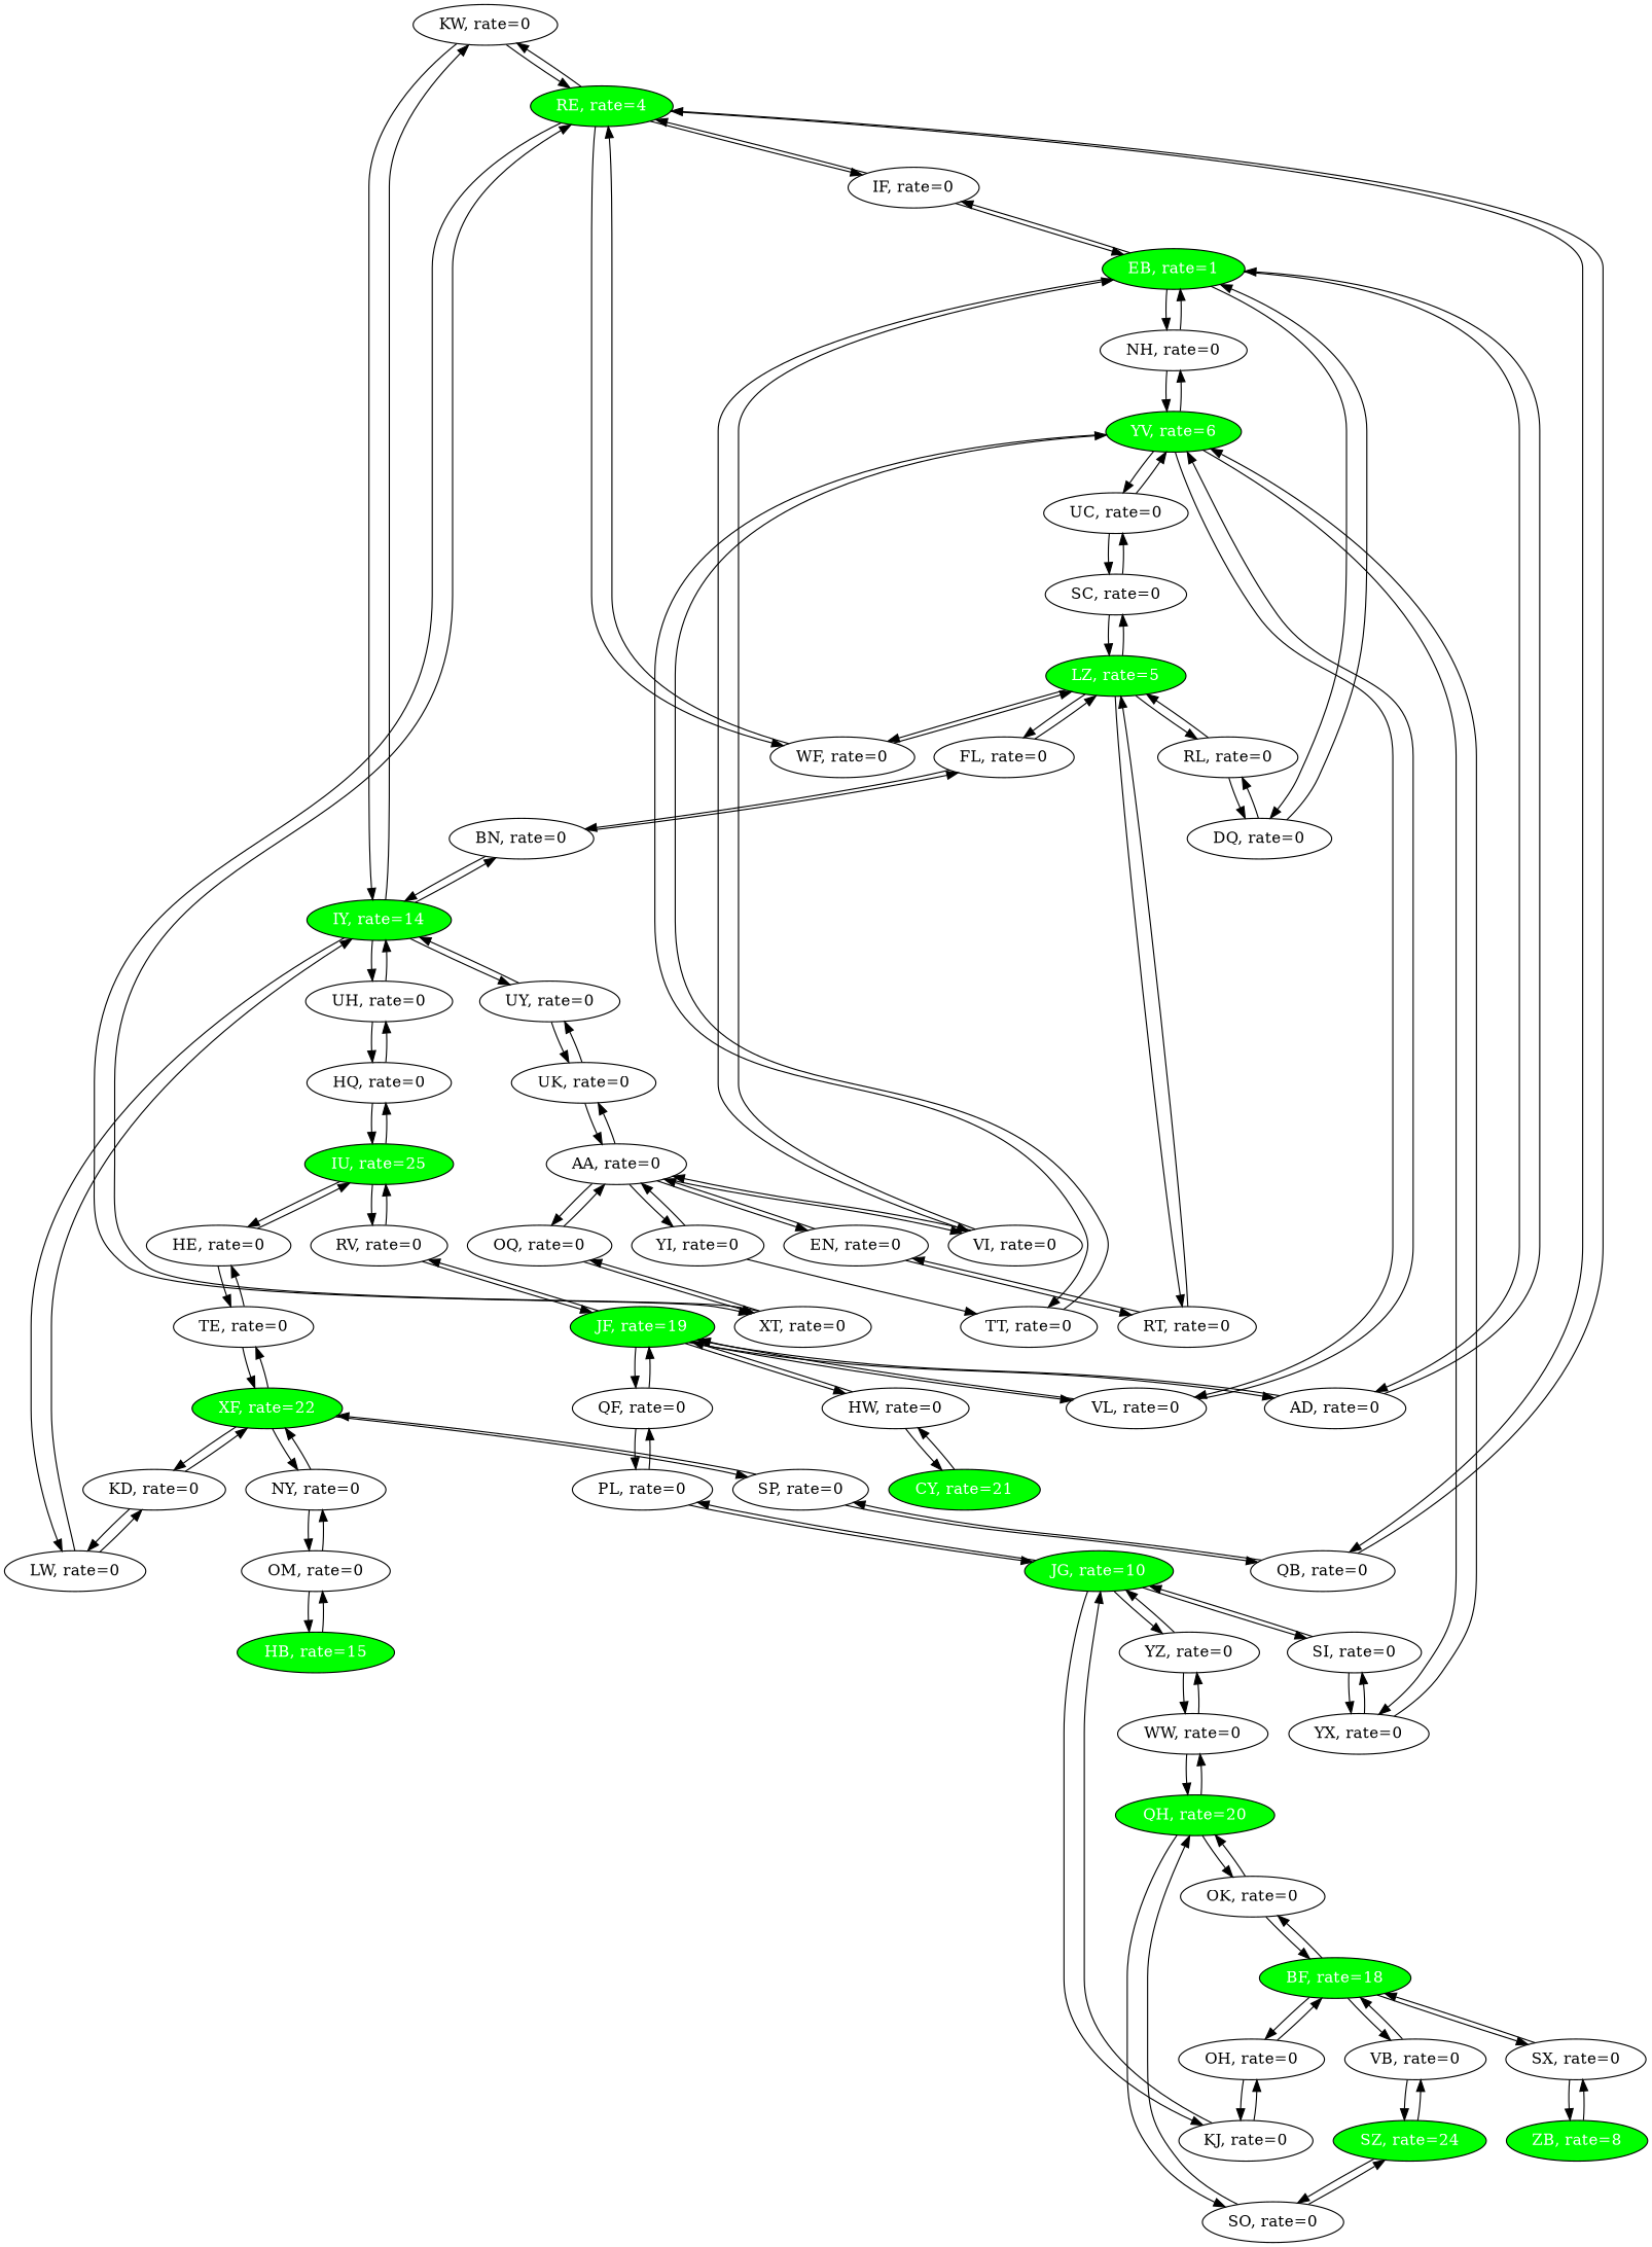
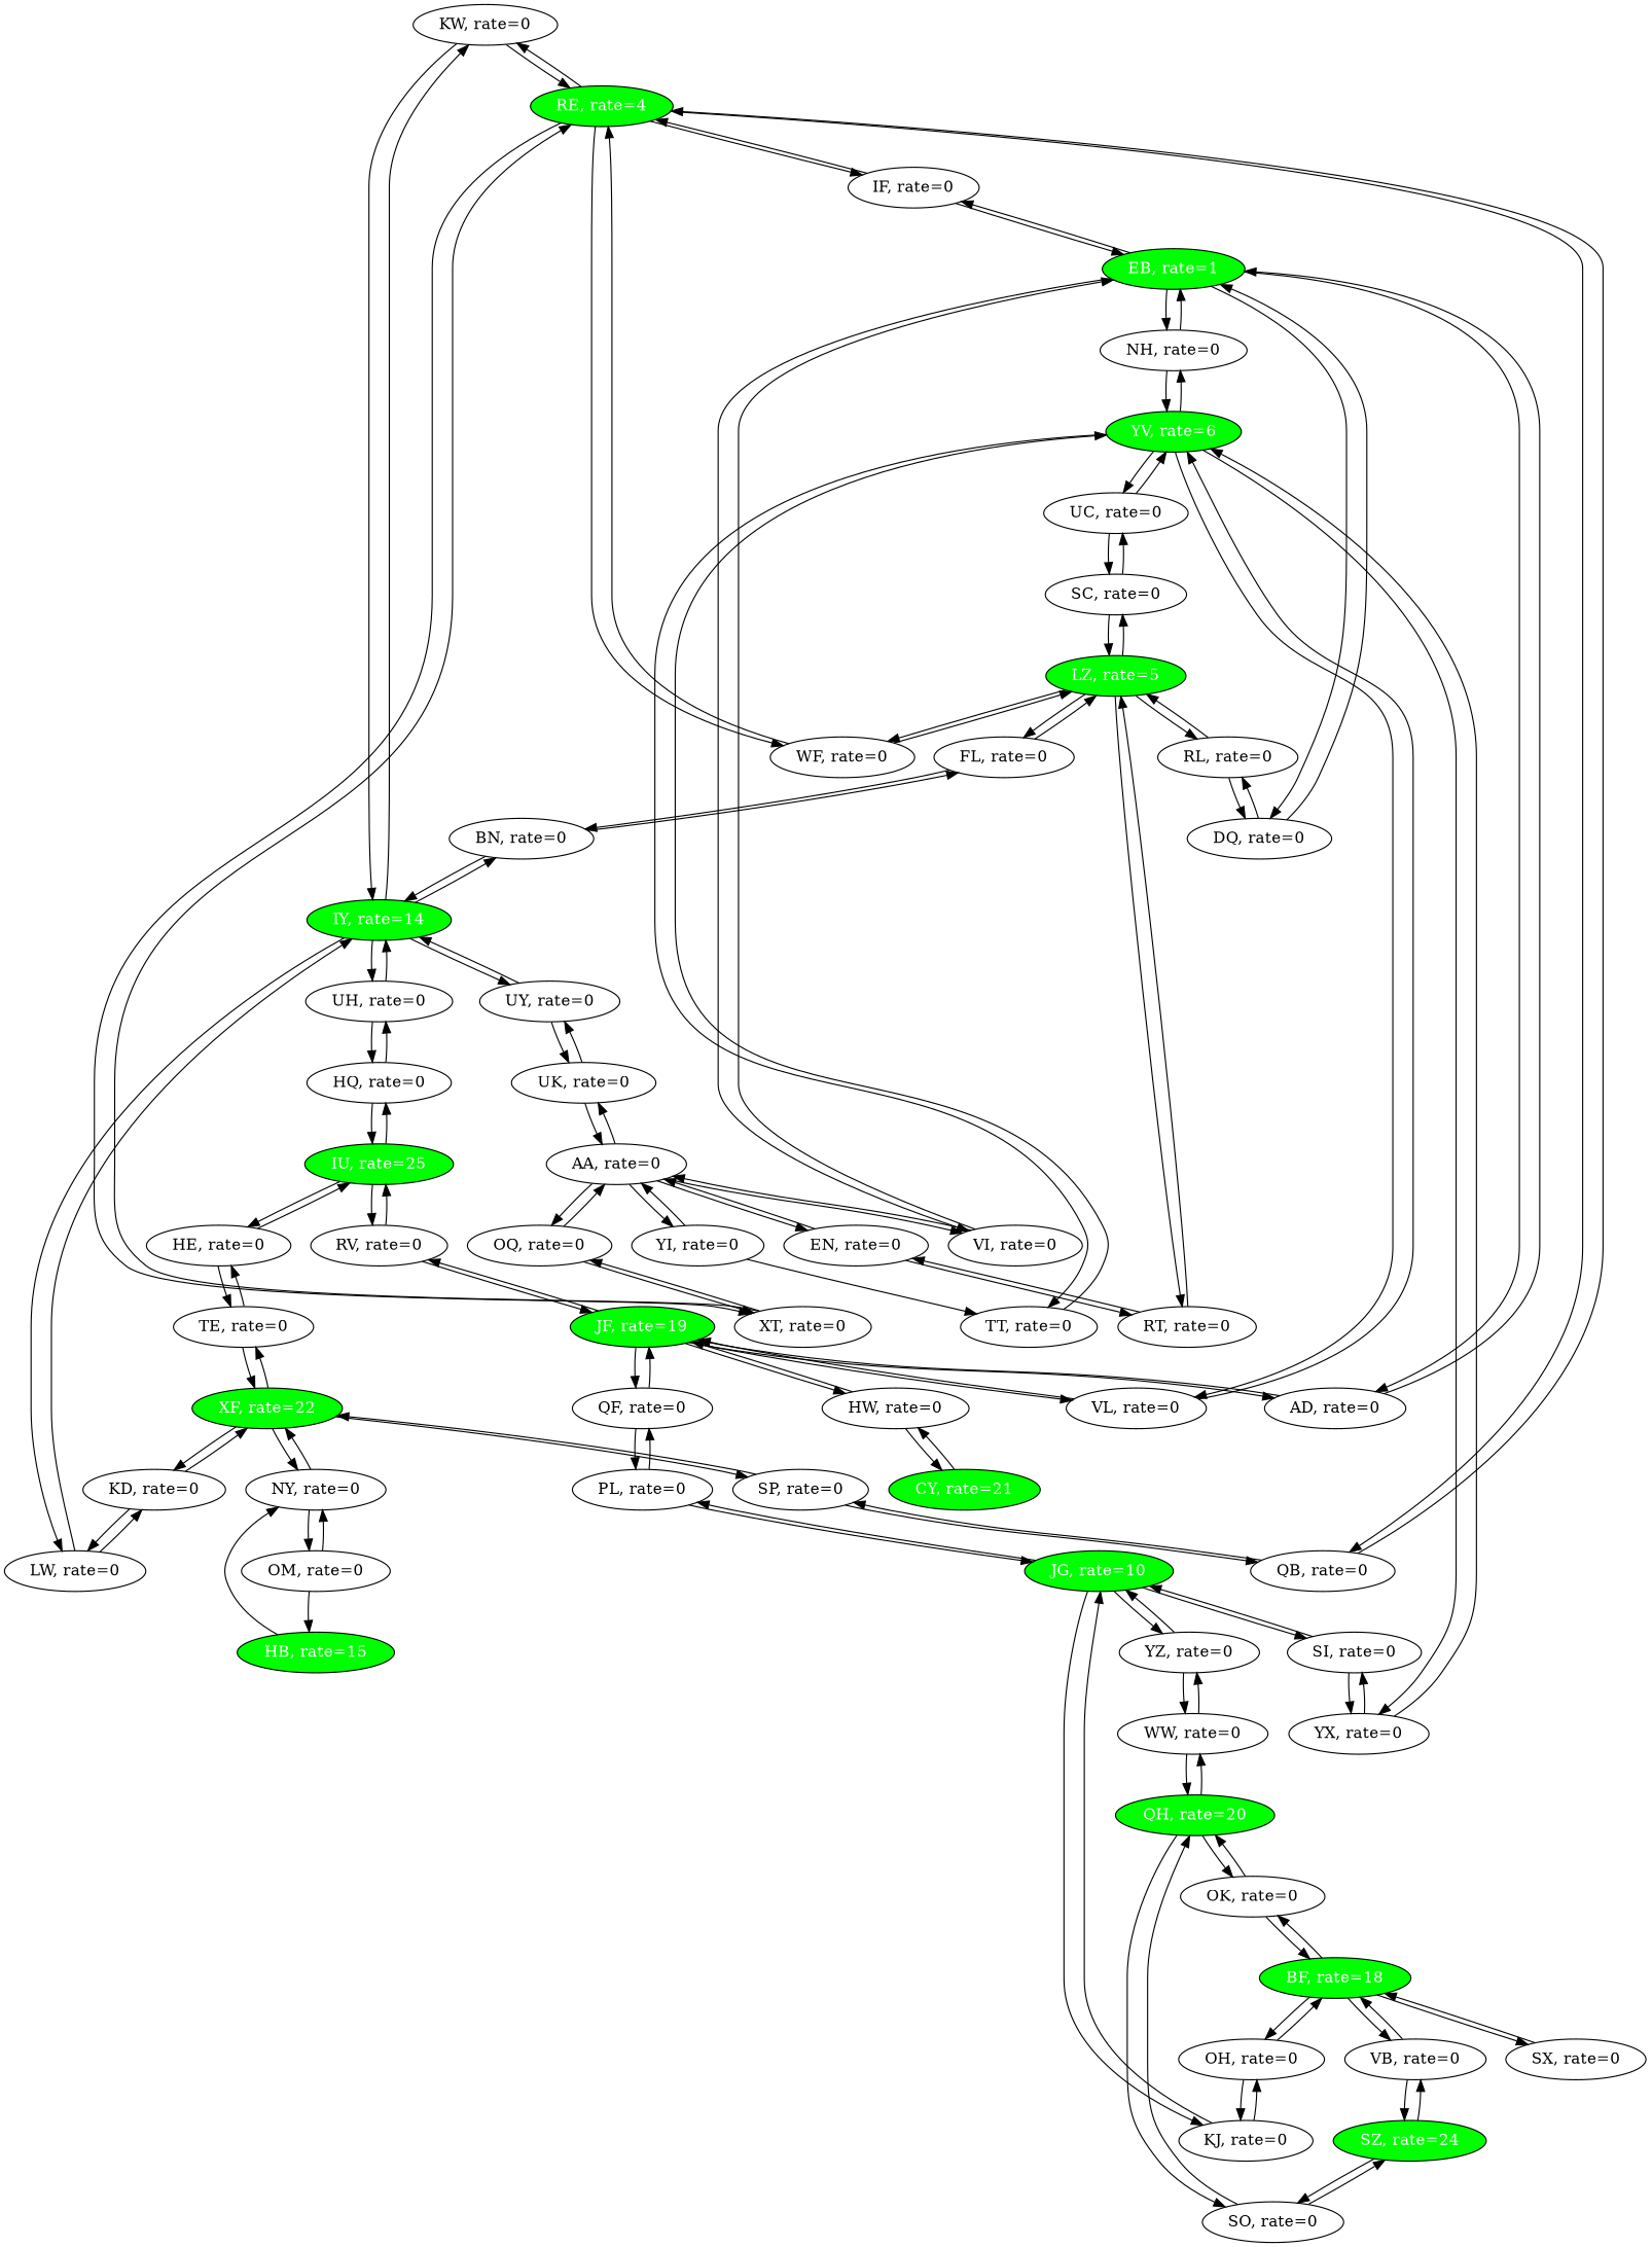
  digraph {
    n1 [label="KW, rate=0"]
    n2 [fillcolor=green fontcolor=white label="RE, rate=4" style=filled]
    n3 [fillcolor=green fontcolor=white label="IY, rate=14" style=filled]
    n4 [label="QB, rate=0"]
    n5 [label="WF, rate=0"]
    n6 [label="XT, rate=0"]
    n7 [label="IF, rate=0"]
    n8 [label="UY, rate=0"]
    n9 [label="LW, rate=0"]
    n10 [label="UH, rate=0"]
    n11 [label="BN, rate=0"]
    n12 [label="SP, rate=0"]
    n13 [fillcolor=green fontcolor=white label="LZ, rate=5" style=filled]
    n14 [label="OQ, rate=0"]
    n15 [fillcolor=green fontcolor=white label="EB, rate=1" style=filled]
    n16 [label="UK, rate=0"]
    n17 [label="KD, rate=0"]
    n18 [label="HQ, rate=0"]
    n19 [label="FL, rate=0"]
    n20 [label="RT, rate=0"]
    n21 [label="EN, rate=0"]
    n22 [label="AA, rate=0"]
    n23 [label="SC, rate=0"]
    n24 [label="RL, rate=0"]
    n25 [label="YI, rate=0"]
    n26 [label="VI, rate=0"]
    n27 [label="UC, rate=0"]
    n28 [label="DQ, rate=0"]
    n29 [label="HW, rate=0"]
    n30 [fillcolor=green fontcolor=white label="JF, rate=19" style=filled]
    n31 [fillcolor=green fontcolor=white label="CY, rate=21" style=filled]
    n32 [label="VL, rate=0"]
    n33 [label="QF, rate=0"]
    n34 [label="AD, rate=0"]
    n35 [label="RV, rate=0"]
    n36 [fillcolor=green fontcolor=white label="YV, rate=6" style=filled]
    n37 [label="PL, rate=0"]
    n38 [fillcolor=green fontcolor=white label="IU, rate=25" style=filled]
    n39 [label="YX, rate=0"]
    n40 [label="TT, rate=0"]
    n41 [label="NH, rate=0"]
    n42 [label="SI, rate=0"]
    n43 [fillcolor=green fontcolor=white label="JG, rate=10" style=filled]
    n44 [label="TE, rate=0"]
    n45 [label="HE, rate=0"]
    n46 [fillcolor=green fontcolor=white label="XF, rate=22" style=filled]
    n47 [label="NY, rate=0"]
    n48 [label="OM, rate=0"]
    n49 [label="KJ, rate=0"]
    n50 [label="YZ, rate=0"]
    n51 [label="OK, rate=0"]
    n52 [fillcolor=green fontcolor=white label="BF, rate=18" style=filled]
    n53 [fillcolor=green fontcolor=white label="QH, rate=20" style=filled]
    n54 [label="SX, rate=0"]
    n55 [label="VB, rate=0"]
    n56 [label="OH, rate=0"]
    n57 [label="SO, rate=0"]
    n58 [label="WW, rate=0"]
-   n59 [fillcolor=green fontcolor=white label="ZB, rate=8" style=filled]
    n60 [fillcolor=green fontcolor=white label="SZ, rate=24" style=filled]
    n61 [fillcolor=green fontcolor=white label="HB, rate=15" style=filled]
    n1 -> n2
    n1 -> n3
    n2 -> n1
    n2 -> n4
    n2 -> n5
    n2 -> n6
    n2 -> n7
    n3 -> n1
    n3 -> n8
    n3 -> n9
    n3 -> n10
    n3 -> n11
    n4 -> n2
    n4 -> n12
    n5 -> n2
    n5 -> n13
    n6 -> n2
    n6 -> n14
    n7 -> n2
    n7 -> n15
    n8 -> n3
    n8 -> n16
    n9 -> n3
    n9 -> n17
    n10 -> n3
    n10 -> n18
    n11 -> n3
    n11 -> n19
    n12 -> n4
    n12 -> n46
    n13 -> n5
    n13 -> n19
    n13 -> n20
    n13 -> n23
    n13 -> n24
    n14 -> n6
    n14 -> n22
    n15 -> n7
    n15 -> n26
    n15 -> n28
    n15 -> n34
    n15 -> n41
    n16 -> n8
    n16 -> n22
    n17 -> n9
    n17 -> n46
    n18 -> n10
    n18 -> n38
    n19 -> n11
    n19 -> n13
    n20 -> n13
    n20 -> n21
    n21 -> n20
    n21 -> n22
    n22 -> n14
    n22 -> n16
    n22 -> n21
    n22 -> n25
    n22 -> n26
    n23 -> n13
    n23 -> n27
    n24 -> n13
    n24 -> n28
    n25 -> n22
    n25 -> n40
    n26 -> n15
    n26 -> n22
    n27 -> n23
    n27 -> n36
    n28 -> n15
    n28 -> n24
    n29 -> n30
    n29 -> n31
    n30 -> n29
    n30 -> n32
    n30 -> n33
    n30 -> n34
    n30 -> n35
    n31 -> n29
    n32 -> n30
    n32 -> n36
    n33 -> n30
    n33 -> n37
    n34 -> n15
    n34 -> n30
    n35 -> n30
    n35 -> n38
    n36 -> n27
    n36 -> n32
    n36 -> n39
    n36 -> n40
    n36 -> n41
    n37 -> n33
    n37 -> n43
    n38 -> n18
    n38 -> n35
    n38 -> n45
    n39 -> n36
    n39 -> n42
    n40 -> n36
    n41 -> n15
    n41 -> n36
    n42 -> n39
    n42 -> n43
    n43 -> n37
    n43 -> n42
    n43 -> n49
    n43 -> n50
    n44 -> n45
    n44 -> n46
    n45 -> n38
    n45 -> n44
    n46 -> n12
    n46 -> n17
    n46 -> n44
    n46 -> n47
    n47 -> n46
    n47 -> n48
    n48 -> n47
    n48 -> n61
    n49 -> n43
    n49 -> n56
    n50 -> n43
    n50 -> n58
    n51 -> n52
    n51 -> n53
    n52 -> n51
    n52 -> n54
    n52 -> n55
    n52 -> n56
    n53 -> n51
    n53 -> n57
    n53 -> n58
    n54 -> n52
-   n54 -> n59
    n55 -> n52
    n55 -> n60
    n56 -> n49
    n56 -> n52
    n57 -> n53
    n57 -> n60
    n58 -> n50
    n58 -> n53
-   n59 -> n54
    n60 -> n55
    n60 -> n57
-   n61 -> n48
+   n61 -> n47
  }
